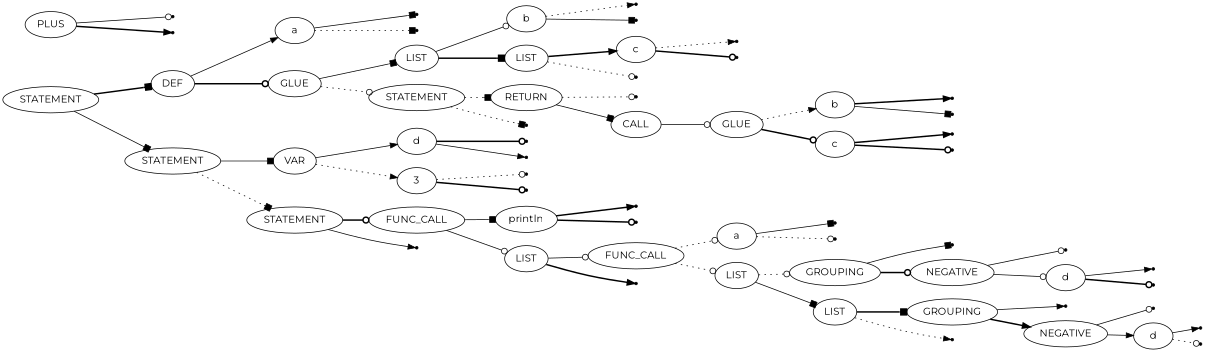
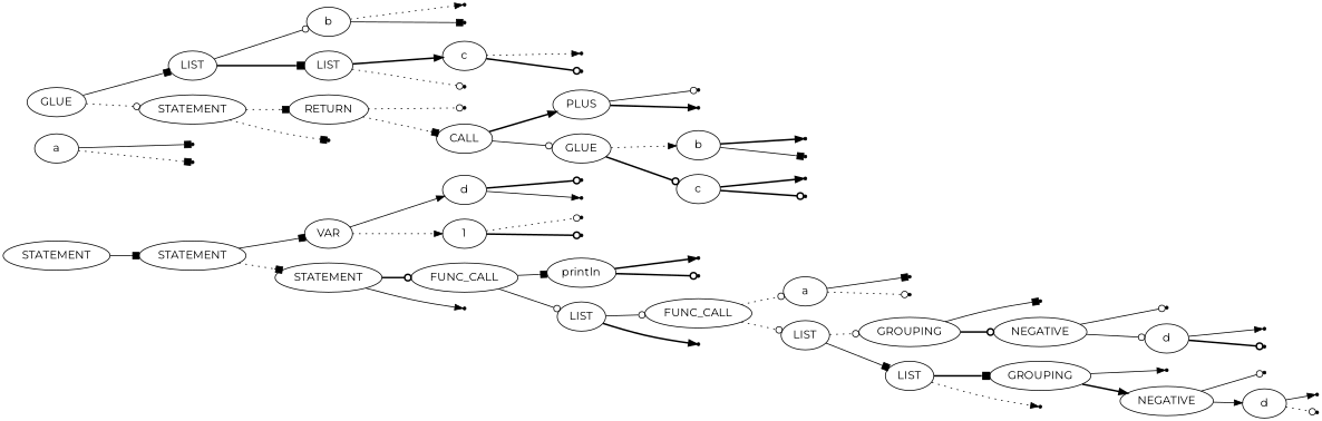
  digraph {
    fontname=Montserrat
    ordering=out
    rankdir=LR
    node [fontname=Montserrat shape=point]
    edge [arrowhead=odot fontname=Montserrat style=solid]
    n1 [label=STATEMENT shape=""]
-   n2 [label=DEF shape=""]
    n3 [label=STATEMENT shape=""]
    n4 [label=a shape=""]
    n5 [label=GLUE shape=""]
    n6 [label=VAR shape=""]
    n7 [label=STATEMENT shape=""]
    Null0
    Null1
    n10 [label=LIST shape=""]
    n11 [label=STATEMENT shape=""]
    n12 [label=d shape=""]
-   n13 [label=3 shape=""]
+   n13 [label=1 shape=""]
    n14 [label=FUNC_CALL shape=""]
    Null2
    n16 [label=b shape=""]
    n17 [label=LIST shape=""]
    n18 [label=RETURN shape=""]
    Null3
    Null4
    Null5
    Null6
    Null7
    n24 [label=println shape=""]
    n25 [label=LIST shape=""]
    Null8
    Null9
    n28 [label=c shape=""]
    Null10
    Null11
    n31 [label=CALL shape=""]
    Null12
    Null13
    n34 [label=FUNC_CALL shape=""]
    Null14
    Null15
    Null16
    n38 [label=PLUS shape=""]
    n39 [label=GLUE shape=""]
    n40 [label=a shape=""]
    n41 [label=LIST shape=""]
    Null17
    Null18
    n44 [label=b shape=""]
    n45 [label=c shape=""]
    Null19
    Null20
    n48 [label=GROUPING shape=""]
    n49 [label=LIST shape=""]
    Null21
    Null22
    Null23
    Null24
    Null25
    n55 [label=NEGATIVE shape=""]
    n56 [label=GROUPING shape=""]
    Null26
    Null27
    n59 [label=d shape=""]
    Null28
    n61 [label=NEGATIVE shape=""]
    Null29
    Null30
    Null31
    n65 [label=d shape=""]
    Null32
    Null33
-   n1 -> n2 [arrowhead=box style=bold]
    n1 -> n3 [arrowhead=box]
-   n2 -> n4 [arrowhead=normal]
-   n2 -> n5 [style=bold]
    n3 -> n6 [arrowhead=box]
    n3 -> n7 [arrowhead=box style=dotted]
    n4 -> Null0 [arrowhead=box]
    n4 -> Null1 [arrowhead=box style=dotted]
    n5 -> n10 [arrowhead=box]
    n5 -> n11 [style=dotted]
    n6 -> n12 [arrowhead=normal]
    n6 -> n13 [arrowhead=normal style=dotted]
    n7 -> n14 [style=bold]
    n7 -> Null2 [arrowhead=normal]
    n10 -> n16
    n10 -> n17 [arrowhead=box style=bold]
    n11 -> n18 [arrowhead=box style=dotted]
    n11 -> Null3 [arrowhead=box style=dotted]
    n12 -> Null4 [style=bold]
    n12 -> Null5 [arrowhead=normal]
    n13 -> Null6 [style=dotted]
    n13 -> Null7 [style=bold]
    n14 -> n24 [arrowhead=box]
    n14 -> n25
    n16 -> Null8 [arrowhead=normal style=dotted]
    n16 -> Null9 [arrowhead=box]
    n17 -> n28 [arrowhead=normal style=bold]
    n17 -> Null10 [style=dotted]
    n18 -> Null11 [style=dotted]
-   n18 -> n31 [arrowhead=box]
+   n18 -> n31 [arrowhead=box style=dotted]
    n24 -> Null12 [arrowhead=normal style=bold]
    n24 -> Null13 [style=bold]
    n25 -> n34
    n25 -> Null14 [arrowhead=normal style=bold]
    n28 -> Null15 [arrowhead=normal style=dotted]
    n28 -> Null16 [style=bold]
+   n31 -> n38 [arrowhead=normal style=bold]
    n31 -> n39
    n34 -> n40 [style=dotted]
    n34 -> n41 [style=dotted]
    n38 -> Null17
    n38 -> Null18 [arrowhead=normal style=bold]
    n39 -> n44 [arrowhead=normal style=dotted]
    n39 -> n45 [style=bold]
    n40 -> Null19 [arrowhead=box]
    n40 -> Null20 [style=dotted]
    n41 -> n48 [style=dotted]
    n41 -> n49 [arrowhead=box]
    n44 -> Null21 [arrowhead=normal style=bold]
    n44 -> Null22 [arrowhead=box]
    n45 -> Null23 [arrowhead=normal style=bold]
    n45 -> Null24 [style=bold]
    n48 -> Null25 [arrowhead=box]
    n48 -> n55 [style=bold]
    n49 -> n56 [arrowhead=box style=bold]
    n49 -> Null26 [arrowhead=normal style=dotted]
    n55 -> Null27
    n55 -> n59
    n56 -> Null28 [arrowhead=normal]
    n56 -> n61 [arrowhead=normal style=bold]
    n59 -> Null29 [arrowhead=normal]
    n59 -> Null30 [style=bold]
    n61 -> Null31
    n61 -> n65 [arrowhead=normal]
    n65 -> Null32 [arrowhead=normal]
    n65 -> Null33 [style=dotted]
  }
